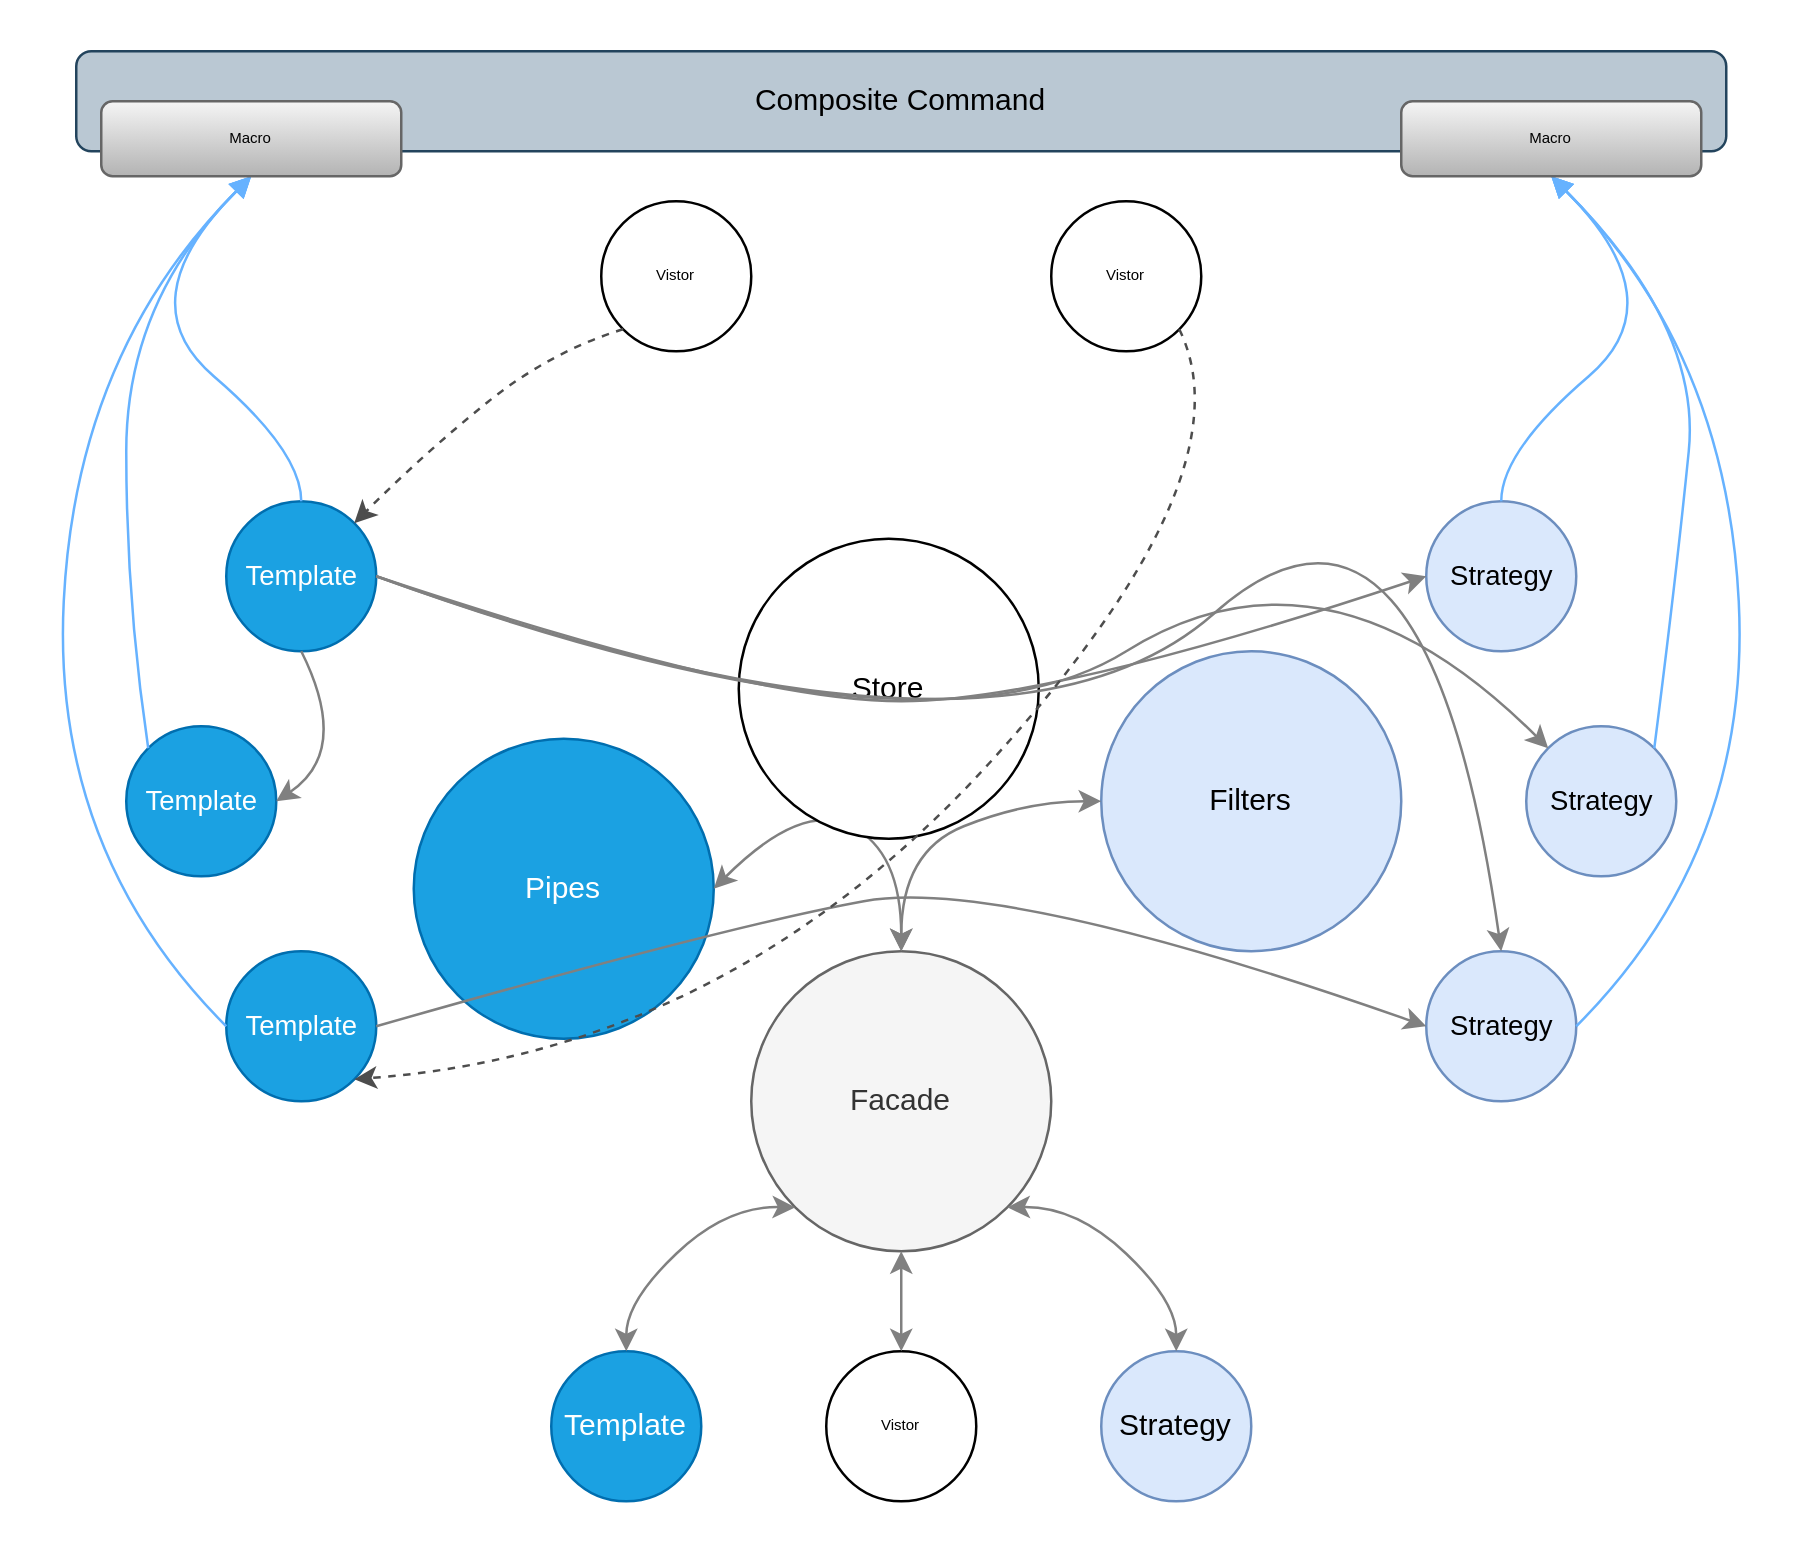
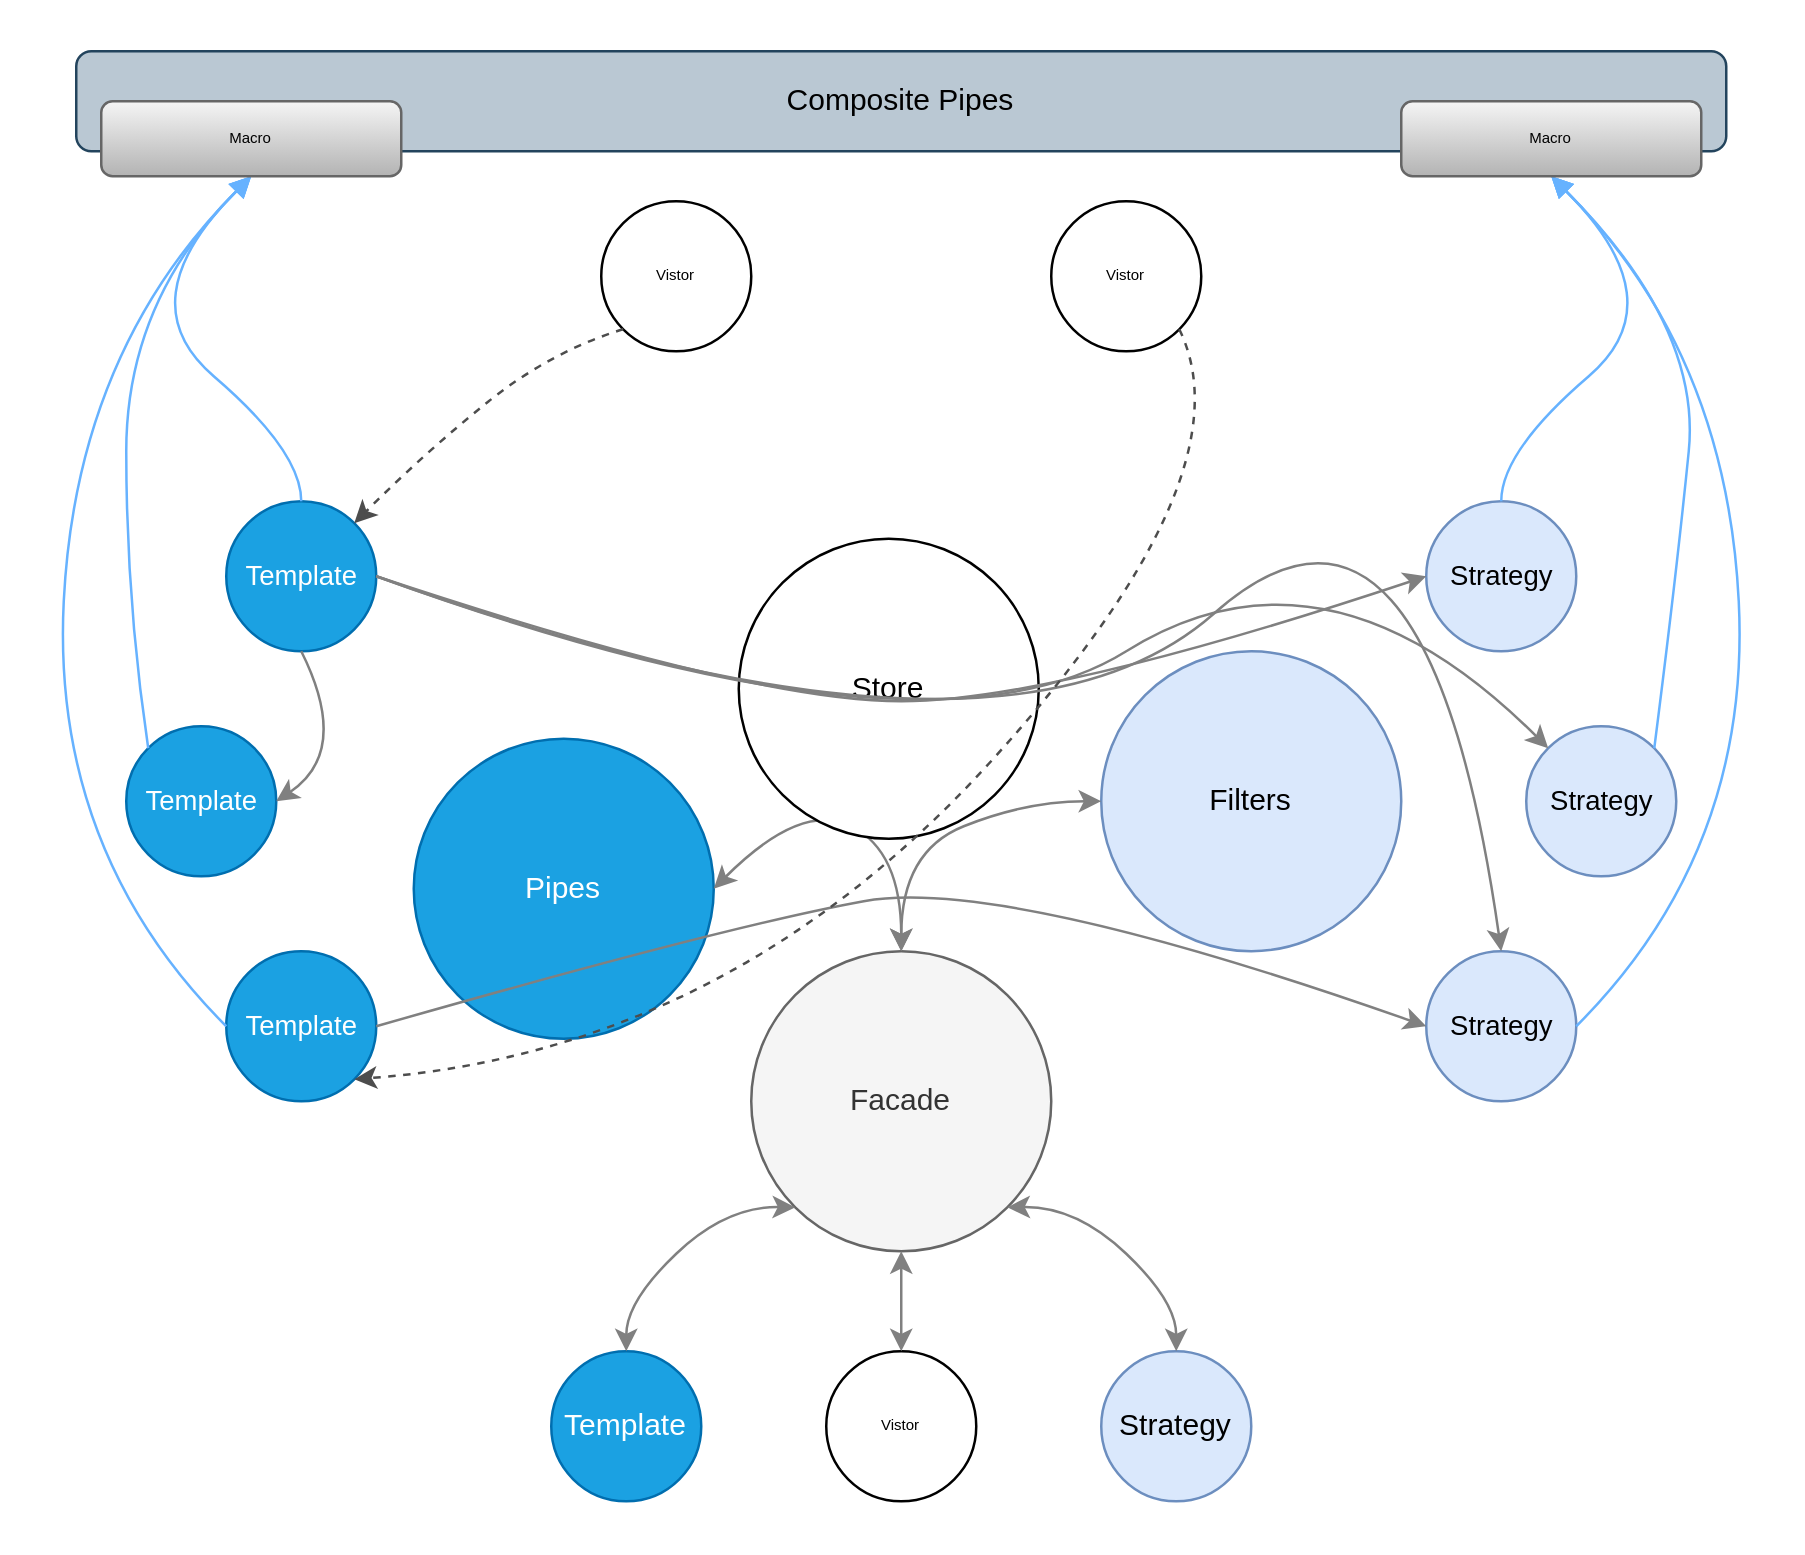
  <mxCell id="0" />
  <mxCell id="1" parent="0" />
- <mxCell id="2" value="&lt;span style=&quot;font-size: 12px&quot;&gt;Composite&amp;nbsp;&lt;/span&gt;&lt;span style=&quot;font-size: 12px&quot;&gt;Command&lt;/span&gt;" style="rounded=1;whiteSpace=wrap;html=1;fontSize=6;fillColor=#bac8d3;strokeColor=#23445d;" vertex="1" parent="1"><mxGeometry x="30" y="20" width="660" height="40" as="geometry" /></mxCell>
+ <mxCell id="2" value="&lt;span style=&quot;font-size: 12px&quot;&gt;Composite&amp;nbsp;&lt;/span&gt;&lt;span style=&quot;font-size: 12px&quot;&gt;Pipes&lt;/span&gt;" style="rounded=1;whiteSpace=wrap;html=1;fontSize=6;fillColor=#bac8d3;strokeColor=#23445d;" vertex="1" parent="1"><mxGeometry x="30" y="20" width="660" height="40" as="geometry" /></mxCell>
  <mxCell id="3" value="Facade" style="ellipse;whiteSpace=wrap;html=1;aspect=fixed;fillColor=#f5f5f5;strokeColor=#666666;fontColor=#333333;" vertex="1" parent="1"><mxGeometry x="300" y="380" width="120" height="120" as="geometry" /></mxCell>
  <mxCell id="4" value="Pipes" style="ellipse;whiteSpace=wrap;html=1;aspect=fixed;fillColor=#1ba1e2;strokeColor=#006EAF;fontColor=#ffffff;" vertex="1" parent="1"><mxGeometry x="165" y="295" width="120" height="120" as="geometry" /></mxCell>
  <mxCell id="5" value="Filters" style="ellipse;whiteSpace=wrap;html=1;aspect=fixed;fillColor=#dae8fc;strokeColor=#6c8ebf;" vertex="1" parent="1"><mxGeometry x="440" y="260" width="120" height="120" as="geometry" /></mxCell>
  <mxCell id="6" value="Template" style="ellipse;whiteSpace=wrap;html=1;aspect=fixed;fillColor=#1ba1e2;strokeColor=#006EAF;fontColor=#ffffff;" vertex="1" parent="1"><mxGeometry x="220" y="540" width="60" height="60" as="geometry" /></mxCell>
  <mxCell id="7" value="Strategy" style="ellipse;whiteSpace=wrap;html=1;aspect=fixed;fillColor=#dae8fc;strokeColor=#6c8ebf;" vertex="1" parent="1"><mxGeometry x="440" y="540" width="60" height="60" as="geometry" /></mxCell>
  <mxCell id="8" value="" style="curved=1;endArrow=classic;html=1;exitX=0.5;exitY=0;exitDx=0;exitDy=0;entryX=0;entryY=1;entryDx=0;entryDy=0;startArrow=classic;startFill=1;strokeColor=#808080;" edge="1" parent="1" source="6" target="3"><mxGeometry width="50" height="50" relative="1" as="geometry"><mxPoint x="350" y="420" as="sourcePoint" /><mxPoint x="300" y="500" as="targetPoint" /><Array as="points"><mxPoint x="250" y="520" /><mxPoint x="290" y="482" /></Array></mxGeometry></mxCell>
  <mxCell id="9" value="" style="curved=1;endArrow=classic;html=1;strokeColor=#808080;exitX=0.5;exitY=0;exitDx=0;exitDy=0;entryX=1;entryY=1;entryDx=0;entryDy=0;startArrow=classic;startFill=1;" edge="1" parent="1" source="7" target="3"><mxGeometry width="50" height="50" relative="1" as="geometry"><mxPoint x="350" y="420" as="sourcePoint" /><mxPoint x="400" y="370" as="targetPoint" /><Array as="points"><mxPoint x="470" y="520" /><mxPoint x="430" y="482" /></Array></mxGeometry></mxCell>
  <mxCell id="10" value="&lt;font style=&quot;font-size: 11px&quot;&gt;Template&lt;/font&gt;" style="ellipse;html=1;aspect=fixed;fillColor=#1ba1e2;strokeColor=#006EAF;fontColor=#ffffff;fontSize=6;" vertex="1" parent="1"><mxGeometry x="90" y="200" width="60" height="60" as="geometry" /></mxCell>
  <mxCell id="11" value="&lt;font style=&quot;font-size: 11px&quot;&gt;Template&lt;/font&gt;" style="ellipse;html=1;aspect=fixed;fillColor=#1ba1e2;strokeColor=#006EAF;fontColor=#ffffff;fontSize=6;" vertex="1" parent="1"><mxGeometry x="50" y="290" width="60" height="60" as="geometry" /></mxCell>
  <mxCell id="12" value="&lt;font style=&quot;font-size: 11px&quot;&gt;Template&lt;/font&gt;" style="ellipse;html=1;aspect=fixed;fillColor=#1ba1e2;strokeColor=#006EAF;fontColor=#ffffff;fontSize=6;" vertex="1" parent="1"><mxGeometry x="90" y="380" width="60" height="60" as="geometry" /></mxCell>
  <mxCell id="13" value="&lt;font style=&quot;font-size: 11px&quot;&gt;Strategy&lt;/font&gt;" style="ellipse;html=1;aspect=fixed;fillColor=#dae8fc;strokeColor=#6c8ebf;fontSize=6;" vertex="1" parent="1"><mxGeometry x="570" y="200" width="60" height="60" as="geometry" /></mxCell>
  <mxCell id="14" value="&lt;font style=&quot;font-size: 11px&quot;&gt;Strategy&lt;/font&gt;" style="ellipse;html=1;aspect=fixed;fillColor=#dae8fc;strokeColor=#6c8ebf;fontSize=6;" vertex="1" parent="1"><mxGeometry x="610" y="290" width="60" height="60" as="geometry" /></mxCell>
  <mxCell id="15" value="&lt;font style=&quot;font-size: 11px&quot;&gt;Strategy&lt;/font&gt;" style="ellipse;html=1;aspect=fixed;fillColor=#dae8fc;strokeColor=#6c8ebf;fontSize=6;" vertex="1" parent="1"><mxGeometry x="570" y="380" width="60" height="60" as="geometry" /></mxCell>
  <mxCell id="16" value="" style="curved=1;endArrow=classic;html=1;strokeColor=#808080;fontSize=6;entryX=1;entryY=0.5;entryDx=0;entryDy=0;startArrow=classic;startFill=1;" edge="1" parent="1" target="4"><mxGeometry width="50" height="50" relative="1" as="geometry"><mxPoint x="360" y="380" as="sourcePoint" /><mxPoint x="380" y="330" as="targetPoint" /><Array as="points"><mxPoint x="360" y="340" /><mxPoint x="320" y="320" /></Array></mxGeometry></mxCell>
  <mxCell id="17" value="" style="curved=1;endArrow=classic;html=1;strokeColor=#808080;fontSize=6;entryX=0;entryY=0.5;entryDx=0;entryDy=0;startArrow=classic;startFill=1;" edge="1" parent="1" target="5"><mxGeometry width="50" height="50" relative="1" as="geometry"><mxPoint x="360" y="380" as="sourcePoint" /><mxPoint x="380" y="330" as="targetPoint" /><Array as="points"><mxPoint x="360" y="340" /><mxPoint x="410" y="320" /></Array></mxGeometry></mxCell>
  <mxCell id="18" value="Store" style="ellipse;whiteSpace=wrap;html=1;aspect=fixed;" vertex="1" parent="1"><mxGeometry x="295" y="215" width="120" height="120" as="geometry" /></mxCell>
  <mxCell id="19" value="" style="curved=1;endArrow=block;html=1;fontSize=6;entryX=0.5;entryY=1;entryDx=0;entryDy=0;exitX=0.5;exitY=0;exitDx=0;exitDy=0;endFill=1;strokeColor=#66B2FF;" edge="1" parent="1" source="10" target="32"><mxGeometry width="50" height="50" relative="1" as="geometry"><mxPoint x="330" y="380" as="sourcePoint" /><mxPoint x="380" y="330" as="targetPoint" /><Array as="points"><mxPoint x="120" y="180" /><mxPoint x="50" y="120" /></Array></mxGeometry></mxCell>
  <mxCell id="20" value="" style="curved=1;endArrow=block;html=1;fontSize=6;exitX=0;exitY=0;exitDx=0;exitDy=0;entryX=0.5;entryY=1;entryDx=0;entryDy=0;endFill=1;strokeColor=#66B2FF;" edge="1" parent="1" source="11" target="32"><mxGeometry width="50" height="50" relative="1" as="geometry"><mxPoint x="330" y="280" as="sourcePoint" /><mxPoint x="380" y="230" as="targetPoint" /><Array as="points"><mxPoint x="50" y="240" /><mxPoint x="50" y="120" /></Array></mxGeometry></mxCell>
  <mxCell id="21" value="" style="curved=1;endArrow=block;html=1;fontSize=6;entryX=0.5;entryY=1;entryDx=0;entryDy=0;exitX=0;exitY=0.5;exitDx=0;exitDy=0;endFill=1;strokeColor=#66B2FF;" edge="1" parent="1" source="12" target="32"><mxGeometry width="50" height="50" relative="1" as="geometry"><mxPoint x="330" y="280" as="sourcePoint" /><mxPoint x="380" y="230" as="targetPoint" /><Array as="points"><mxPoint x="20" y="340" /><mxPoint x="30" y="140" /></Array></mxGeometry></mxCell>
  <mxCell id="22" value="" style="curved=1;endArrow=block;html=1;fontSize=6;entryX=0.5;entryY=1;entryDx=0;entryDy=0;exitX=0.5;exitY=0;exitDx=0;exitDy=0;endFill=1;strokeColor=#66B2FF;" edge="1" parent="1" source="13" target="33"><mxGeometry width="50" height="50" relative="1" as="geometry"><mxPoint x="130" y="210" as="sourcePoint" /><mxPoint x="250" y="120" as="targetPoint" /><Array as="points"><mxPoint x="600" y="180" /><mxPoint x="670" y="120" /></Array></mxGeometry></mxCell>
  <mxCell id="23" value="" style="curved=1;endArrow=block;html=1;fontSize=6;exitX=1;exitY=0;exitDx=0;exitDy=0;endFill=1;entryX=0.5;entryY=1;entryDx=0;entryDy=0;fillColor=#cce5ff;strokeColor=#66B2FF;" edge="1" parent="1" source="14" target="33"><mxGeometry width="50" height="50" relative="1" as="geometry"><mxPoint x="68.787" y="308.787" as="sourcePoint" /><mxPoint x="480" y="110" as="targetPoint" /><Array as="points"><mxPoint x="670" y="230" /><mxPoint x="680" y="130" /></Array></mxGeometry></mxCell>
  <mxCell id="24" value="" style="curved=1;endArrow=block;html=1;fontSize=6;entryX=0.5;entryY=1;entryDx=0;entryDy=0;exitX=1;exitY=0.5;exitDx=0;exitDy=0;endFill=1;strokeColor=#66B2FF;" edge="1" parent="1" source="15" target="33"><mxGeometry width="50" height="50" relative="1" as="geometry"><mxPoint x="100" y="420" as="sourcePoint" /><mxPoint x="250" y="120" as="targetPoint" /><Array as="points"><mxPoint x="700" y="340" /><mxPoint x="690" y="140" /></Array></mxGeometry></mxCell>
  <mxCell id="25" value="Vistor" style="ellipse;whiteSpace=wrap;html=1;aspect=fixed;fontSize=6;" vertex="1" parent="1"><mxGeometry x="330" y="540" width="60" height="60" as="geometry" /></mxCell>
  <mxCell id="26" value="" style="endArrow=classic;html=1;strokeColor=#808080;fontSize=6;exitX=0.5;exitY=0;exitDx=0;exitDy=0;entryX=0.5;entryY=1;entryDx=0;entryDy=0;startArrow=classic;startFill=1;" edge="1" parent="1" source="25" target="3"><mxGeometry width="50" height="50" relative="1" as="geometry"><mxPoint x="330" y="480" as="sourcePoint" /><mxPoint x="380" y="430" as="targetPoint" /></mxGeometry></mxCell>
  <mxCell id="27" value="" style="curved=1;endArrow=classic;html=1;strokeColor=#808080;fontSize=6;exitX=1;exitY=0.5;exitDx=0;exitDy=0;entryX=0;entryY=0.5;entryDx=0;entryDy=0;" edge="1" parent="1" source="10" target="13"><mxGeometry width="50" height="50" relative="1" as="geometry"><mxPoint x="330" y="380" as="sourcePoint" /><mxPoint x="380" y="330" as="targetPoint" /><Array as="points"><mxPoint x="300" y="280" /><mxPoint x="420" y="280" /></Array></mxGeometry></mxCell>
  <mxCell id="28" value="" style="curved=1;endArrow=classic;html=1;strokeColor=#808080;fontSize=6;exitX=0.5;exitY=1;exitDx=0;exitDy=0;entryX=1;entryY=0.5;entryDx=0;entryDy=0;" edge="1" parent="1" source="10" target="11"><mxGeometry width="50" height="50" relative="1" as="geometry"><mxPoint x="330" y="380" as="sourcePoint" /><mxPoint x="380" y="330" as="targetPoint" /><Array as="points"><mxPoint x="140" y="300" /></Array></mxGeometry></mxCell>
  <mxCell id="29" value="" style="curved=1;endArrow=classic;html=1;strokeColor=#808080;fontSize=6;exitX=1;exitY=0.5;exitDx=0;exitDy=0;entryX=0;entryY=0;entryDx=0;entryDy=0;" edge="1" parent="1" source="10" target="14"><mxGeometry width="50" height="50" relative="1" as="geometry"><mxPoint x="330" y="380" as="sourcePoint" /><mxPoint x="380" y="330" as="targetPoint" /><Array as="points"><mxPoint x="370" y="310" /><mxPoint x="530" y="210" /></Array></mxGeometry></mxCell>
  <mxCell id="30" value="" style="curved=1;endArrow=classic;html=1;strokeColor=#808080;fontSize=6;exitX=1;exitY=0.5;exitDx=0;exitDy=0;entryX=0.5;entryY=0;entryDx=0;entryDy=0;" edge="1" parent="1" source="10" target="15"><mxGeometry width="50" height="50" relative="1" as="geometry"><mxPoint x="330" y="380" as="sourcePoint" /><mxPoint x="380" y="330" as="targetPoint" /><Array as="points"><mxPoint x="400" y="320" /><mxPoint x="570" y="170" /></Array></mxGeometry></mxCell>
  <mxCell id="31" value="" style="curved=1;endArrow=classic;html=1;strokeColor=#808080;fontSize=6;exitX=1;exitY=0.5;exitDx=0;exitDy=0;entryX=0;entryY=0.5;entryDx=0;entryDy=0;" edge="1" parent="1" source="12" target="15"><mxGeometry width="50" height="50" relative="1" as="geometry"><mxPoint x="330" y="380" as="sourcePoint" /><mxPoint x="380" y="330" as="targetPoint" /><Array as="points"><mxPoint x="290" y="370" /><mxPoint x="400" y="350" /></Array></mxGeometry></mxCell>
  <mxCell id="32" value="Macro" style="rounded=1;whiteSpace=wrap;html=1;fontSize=6;fillColor=#f5f5f5;strokeColor=#666666;gradientColor=#b3b3b3;" vertex="1" parent="1"><mxGeometry x="40" y="40" width="120" height="30" as="geometry" /></mxCell>
  <mxCell id="33" value="Macro" style="rounded=1;whiteSpace=wrap;html=1;fontSize=6;gradientColor=#b3b3b3;fillColor=#f5f5f5;strokeColor=#666666;" vertex="1" parent="1"><mxGeometry x="560" y="40" width="120" height="30" as="geometry" /></mxCell>
  <mxCell id="34" value="Vistor" style="ellipse;whiteSpace=wrap;html=1;aspect=fixed;fontSize=6;" vertex="1" parent="1"><mxGeometry x="240" y="80" width="60" height="60" as="geometry" /></mxCell>
  <mxCell id="35" value="Vistor" style="ellipse;whiteSpace=wrap;html=1;aspect=fixed;fontSize=6;" vertex="1" parent="1"><mxGeometry x="420" y="80" width="60" height="60" as="geometry" /></mxCell>
  <mxCell id="36" value="" style="curved=1;endArrow=classic;html=1;fontSize=6;exitX=0;exitY=1;exitDx=0;exitDy=0;entryX=1;entryY=0;entryDx=0;entryDy=0;dashed=1;strokeColor=#4D4D4D;" edge="1" parent="1" source="34" target="10"><mxGeometry width="50" height="50" relative="1" as="geometry"><mxPoint x="330" y="280" as="sourcePoint" /><mxPoint x="380" y="230" as="targetPoint" /><Array as="points"><mxPoint x="220" y="140" /><mxPoint x="170" y="180" /></Array></mxGeometry></mxCell>
  <mxCell id="37" value="" style="curved=1;endArrow=classic;html=1;dashed=1;fontSize=6;exitX=1;exitY=1;exitDx=0;exitDy=0;entryX=1;entryY=1;entryDx=0;entryDy=0;strokeColor=#4D4D4D;" edge="1" parent="1" source="35" target="12"><mxGeometry width="50" height="50" relative="1" as="geometry"><mxPoint x="330" y="280" as="sourcePoint" /><mxPoint x="380" y="230" as="targetPoint" /><Array as="points"><mxPoint x="500" y="190" /><mxPoint x="290" y="420" /></Array></mxGeometry></mxCell>
  <mxCell id="38" style="edgeStyle=orthogonalEdgeStyle;rounded=0;orthogonalLoop=1;jettySize=auto;html=1;exitX=0.5;exitY=1;exitDx=0;exitDy=0;dashed=1;startArrow=classic;startFill=1;endArrow=block;endFill=1;strokeColor=#4D4D4D;fontSize=6;" edge="1" parent="1" source="33" target="33"><mxGeometry relative="1" as="geometry" /></mxCell>
